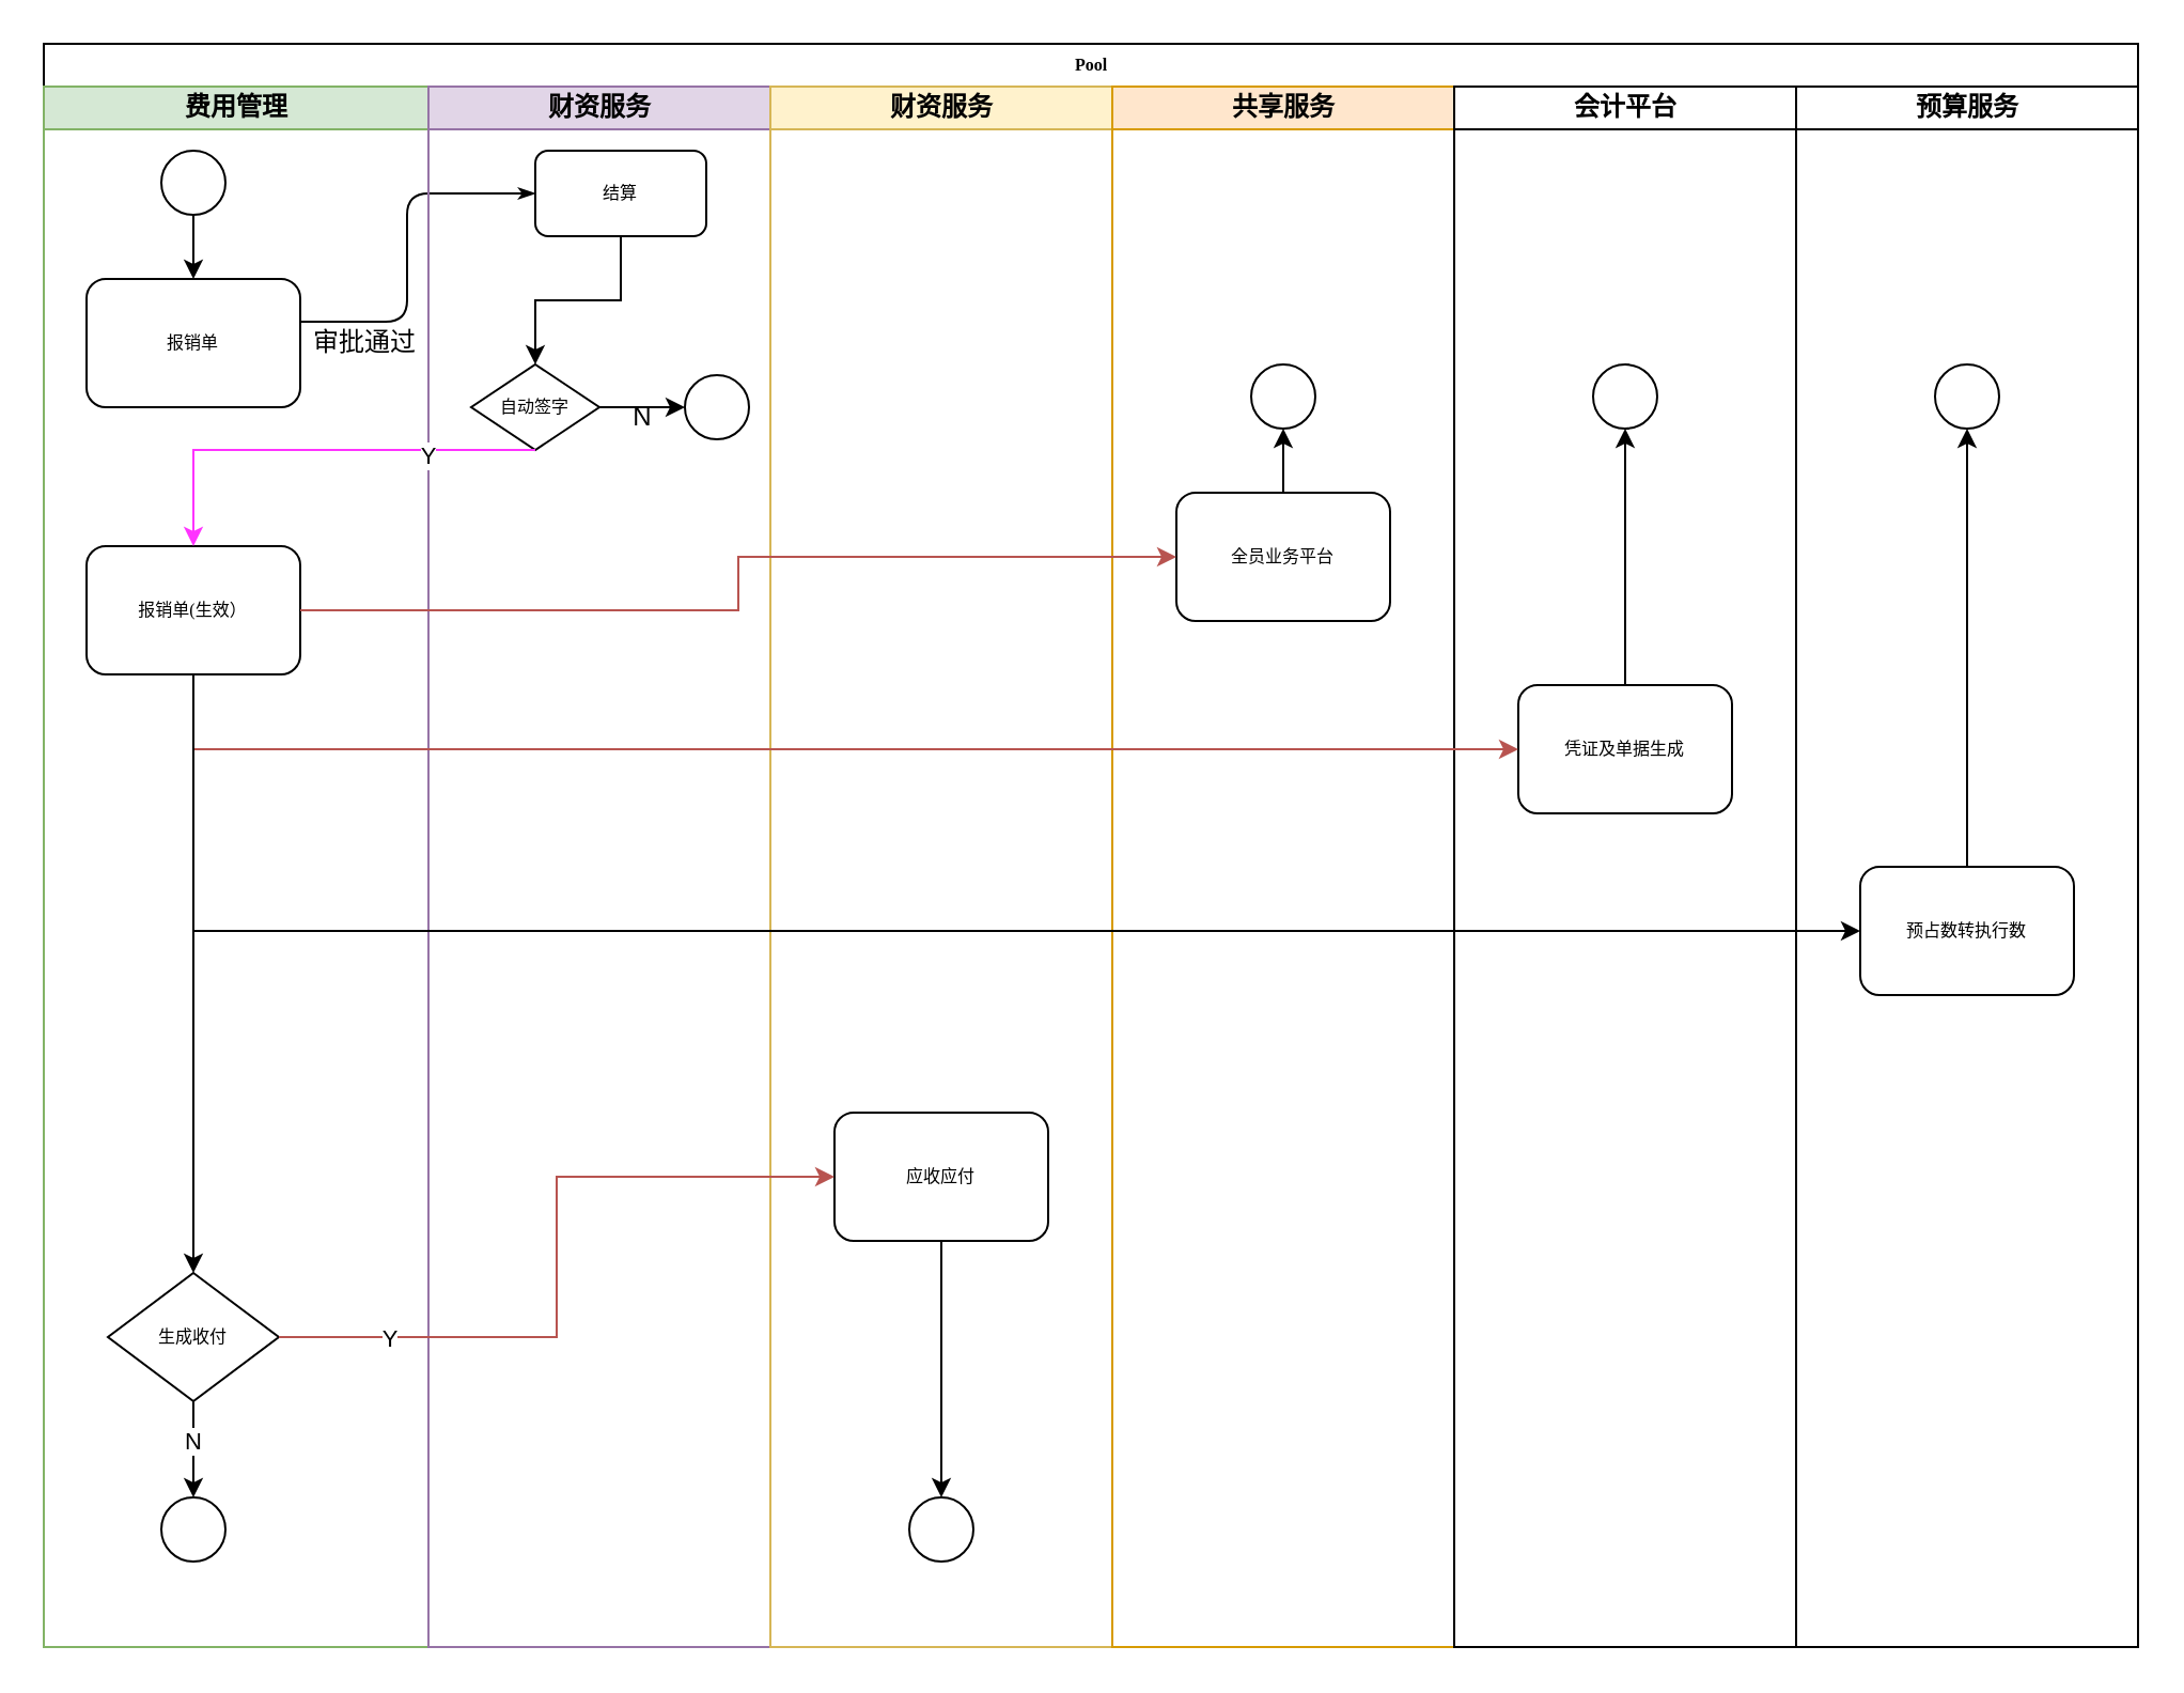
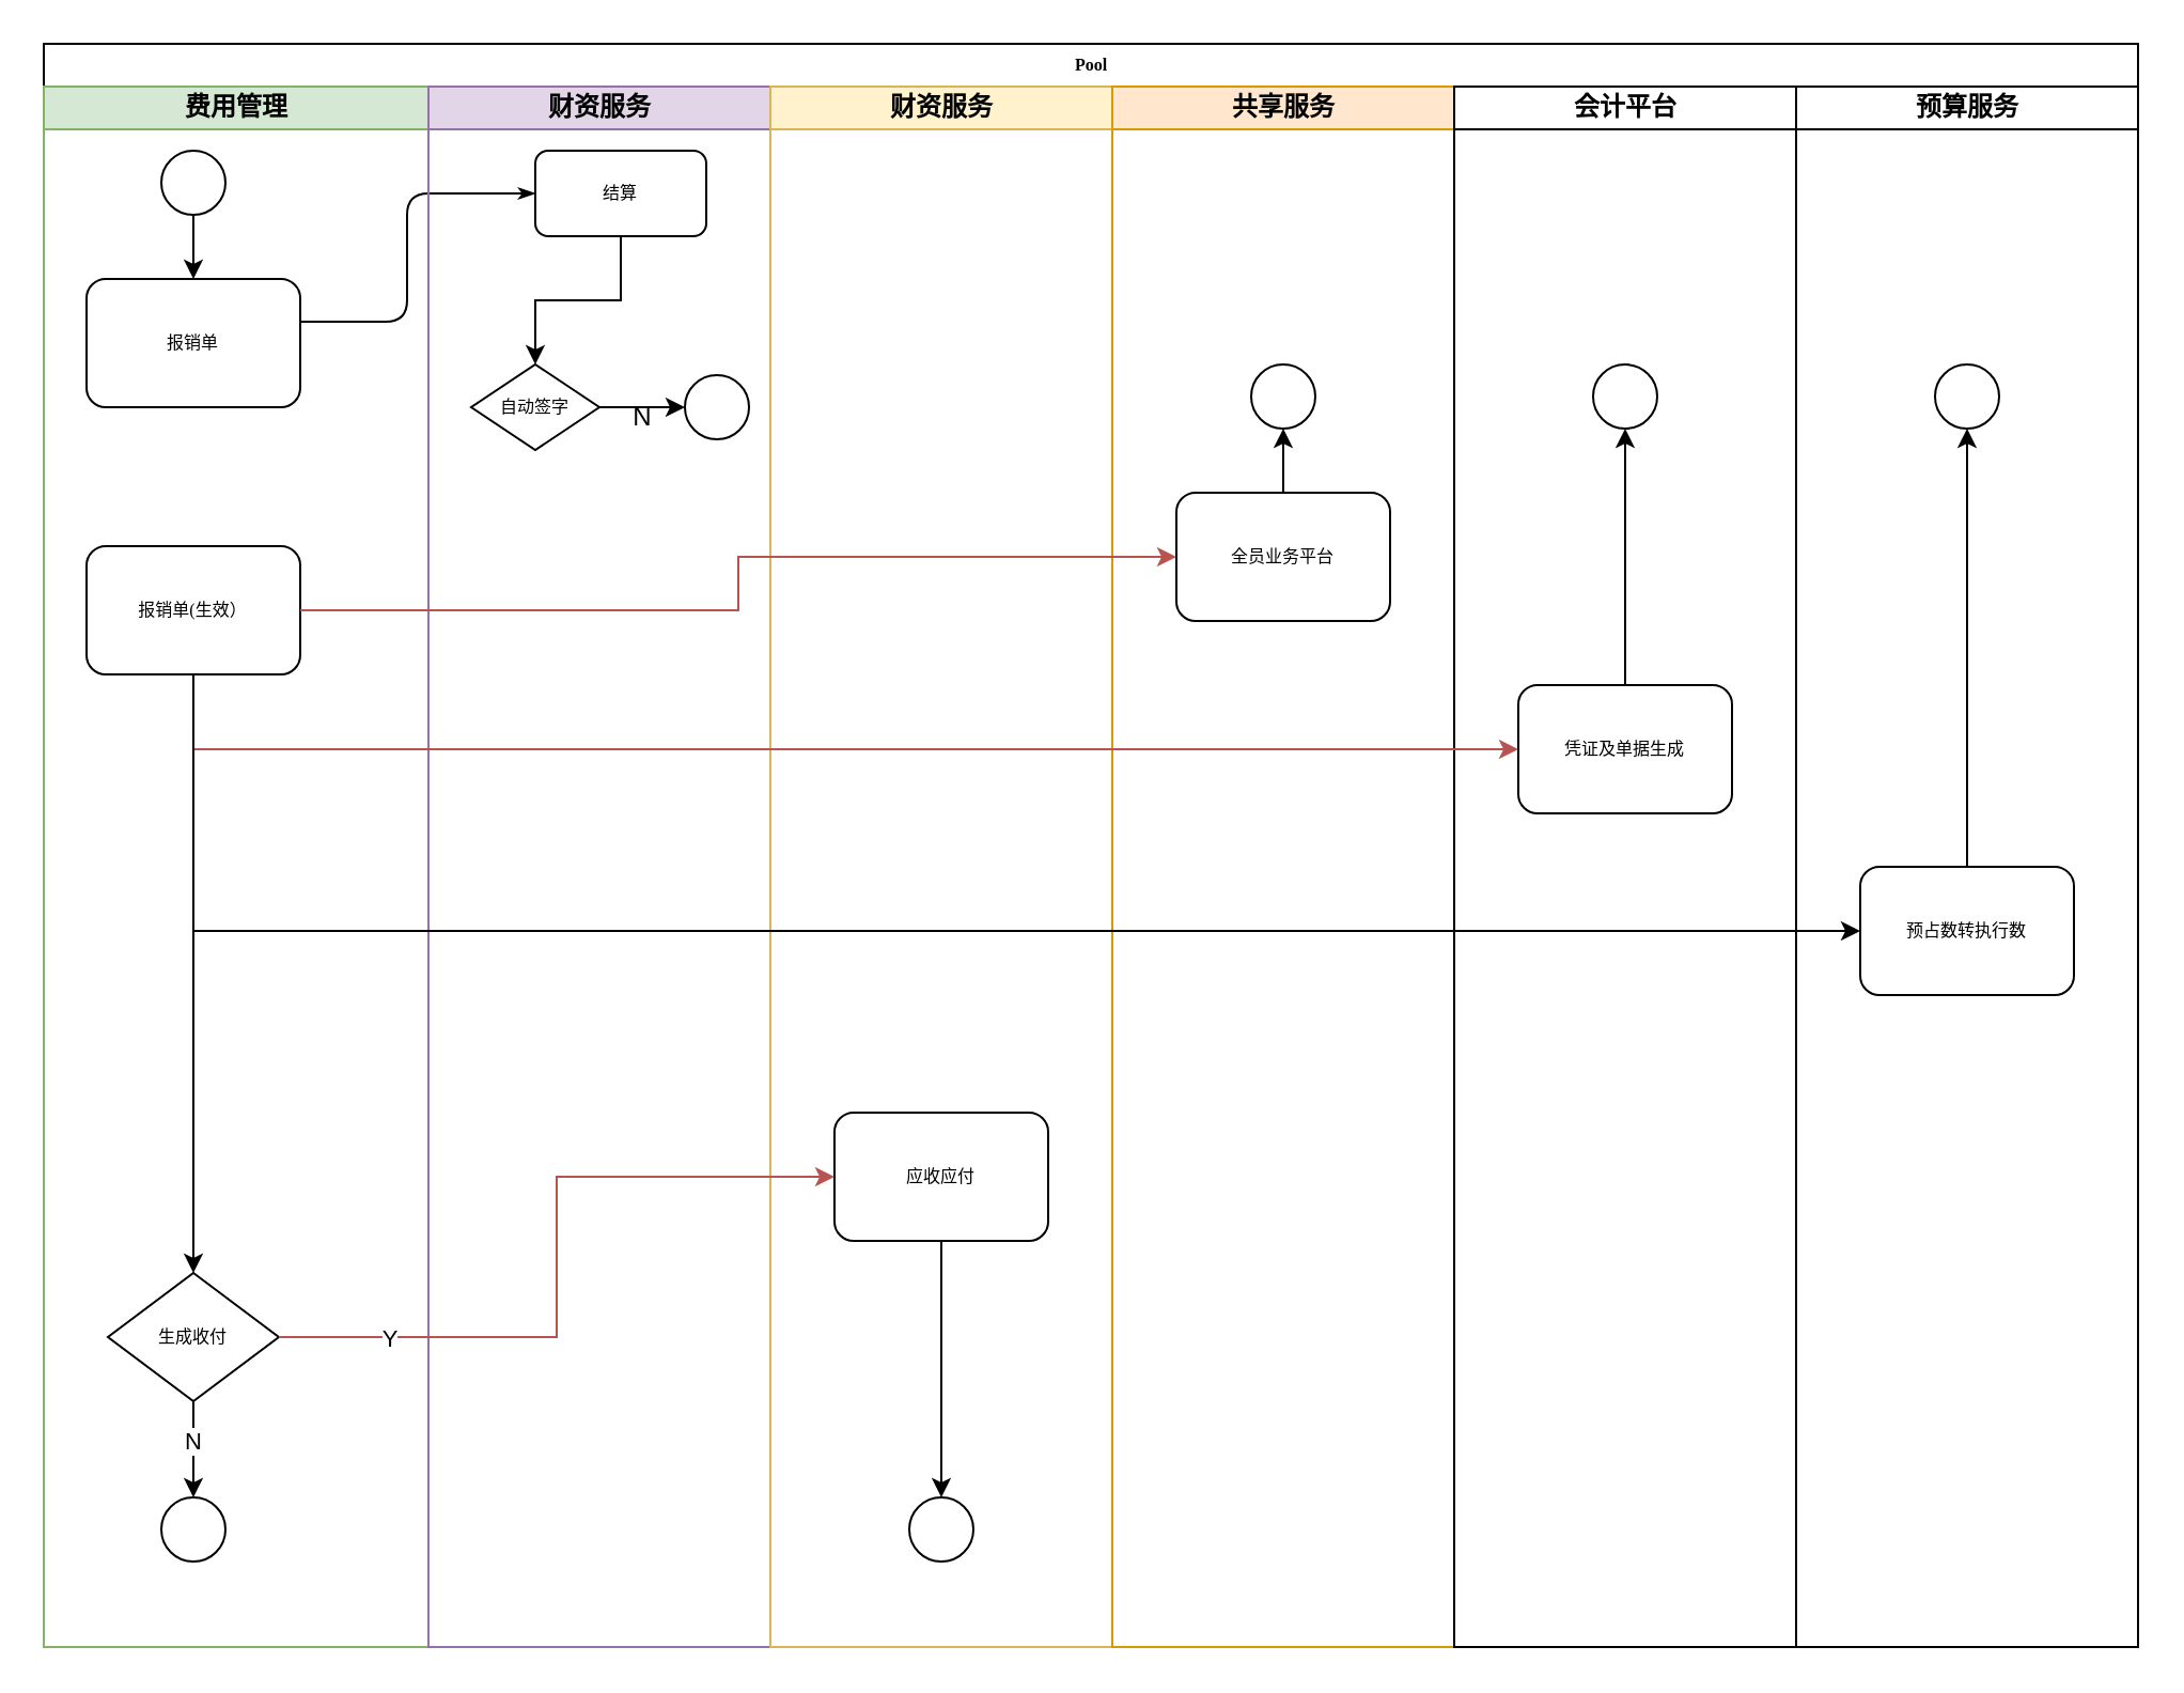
  <mxCell id="0" />
  <mxCell id="1" parent="0" />
  <mxCell id="2" value="Pool" style="swimlane;html=1;childLayout=stackLayout;startSize=20;rounded=0;shadow=0;labelBackgroundColor=none;strokeWidth=1;fontFamily=Verdana;fontSize=8;align=center;" parent="1" vertex="1"><mxGeometry x="20" y="20" width="980" height="750" as="geometry" /></mxCell>
  <mxCell id="3" value="费用管理" style="swimlane;html=1;startSize=20;fillColor=#d5e8d4;strokeColor=#82b366;" parent="2" vertex="1"><mxGeometry y="20" width="180" height="730" as="geometry" /></mxCell>
  <mxCell id="4" value="报销单" style="rounded=1;whiteSpace=wrap;html=1;shadow=0;labelBackgroundColor=none;strokeWidth=1;fontFamily=Verdana;fontSize=8;align=center;" parent="3" vertex="1"><mxGeometry x="20" y="90" width="100" height="60" as="geometry" /></mxCell>
  <mxCell id="5" style="edgeStyle=orthogonalEdgeStyle;rounded=0;orthogonalLoop=1;jettySize=auto;html=1;" edge="1" parent="3" source="6" target="12"><mxGeometry relative="1" as="geometry" /></mxCell>
  <mxCell id="6" value="报销单(生效）" style="rounded=1;whiteSpace=wrap;html=1;shadow=0;labelBackgroundColor=none;strokeWidth=1;fontFamily=Verdana;fontSize=8;align=center;" parent="3" vertex="1"><mxGeometry x="20" y="215" width="100" height="60" as="geometry" /></mxCell>
  <mxCell id="7" style="edgeStyle=orthogonalEdgeStyle;rounded=0;orthogonalLoop=1;jettySize=auto;html=1;" edge="1" parent="3" source="8" target="4"><mxGeometry relative="1" as="geometry" /></mxCell>
  <mxCell id="8" value="" style="ellipse;whiteSpace=wrap;html=1;aspect=fixed;" vertex="1" parent="3"><mxGeometry x="55" y="30" width="30" height="30" as="geometry" /></mxCell>
- <mxCell id="9" value="审批通过" style="text;html=1;align=center;verticalAlign=middle;resizable=0;points=[];autosize=1;" vertex="1" parent="3"><mxGeometry x="120" y="110" width="60" height="20" as="geometry" /></mxCell>
  <mxCell id="10" style="edgeStyle=orthogonalEdgeStyle;rounded=0;orthogonalLoop=1;jettySize=auto;html=1;" edge="1" parent="3" source="12" target="13"><mxGeometry relative="1" as="geometry"><Array as="points"><mxPoint x="70" y="600" /><mxPoint x="70" y="600" /></Array></mxGeometry></mxCell>
  <mxCell id="11" value="N" style="edgeLabel;html=1;align=center;verticalAlign=middle;resizable=0;points=[];" vertex="1" connectable="0" parent="10"><mxGeometry x="-0.2" y="-1" relative="1" as="geometry"><mxPoint as="offset" /></mxGeometry></mxCell>
  <mxCell id="12" value="生成收付" style="rhombus;whiteSpace=wrap;html=1;rounded=0;shadow=0;labelBackgroundColor=none;strokeWidth=1;fontFamily=Verdana;fontSize=8;align=center;" parent="3" vertex="1"><mxGeometry x="30" y="555" width="80" height="60" as="geometry" /></mxCell>
  <mxCell id="13" value="" style="ellipse;whiteSpace=wrap;html=1;aspect=fixed;" vertex="1" parent="3"><mxGeometry x="55" y="660" width="30" height="30" as="geometry" /></mxCell>
  <mxCell id="14" style="edgeStyle=orthogonalEdgeStyle;rounded=1;html=1;labelBackgroundColor=none;startArrow=none;startFill=0;startSize=5;endArrow=classicThin;endFill=1;endSize=5;jettySize=auto;orthogonalLoop=1;strokeWidth=1;fontFamily=Verdana;fontSize=8;entryX=0;entryY=0.5;entryDx=0;entryDy=0;" parent="2" source="4" target="17" edge="1"><mxGeometry relative="1" as="geometry"><Array as="points"><mxPoint x="170" y="130" /><mxPoint x="170" y="70" /></Array></mxGeometry></mxCell>
  <mxCell id="15" value="财资服务" style="swimlane;html=1;startSize=20;fillColor=#e1d5e7;strokeColor=#9673a6;" parent="2" vertex="1"><mxGeometry x="180" y="20" width="160" height="730" as="geometry" /></mxCell>
  <mxCell id="16" style="edgeStyle=orthogonalEdgeStyle;rounded=0;orthogonalLoop=1;jettySize=auto;html=1;entryX=0.5;entryY=0;entryDx=0;entryDy=0;" edge="1" parent="15" source="17" target="19"><mxGeometry relative="1" as="geometry" /></mxCell>
  <mxCell id="17" value="结算" style="rounded=1;whiteSpace=wrap;html=1;shadow=0;labelBackgroundColor=none;strokeWidth=1;fontFamily=Verdana;fontSize=8;align=center;" parent="15" vertex="1"><mxGeometry x="50" y="30" width="80" height="40" as="geometry" /></mxCell>
  <mxCell id="18" style="edgeStyle=orthogonalEdgeStyle;rounded=0;orthogonalLoop=1;jettySize=auto;html=1;" edge="1" parent="15" source="19" target="20"><mxGeometry relative="1" as="geometry"><Array as="points"><mxPoint x="90" y="150" /><mxPoint x="90" y="150" /></Array></mxGeometry></mxCell>
  <mxCell id="19" value="自动签字" style="rhombus;whiteSpace=wrap;html=1;rounded=0;shadow=0;labelBackgroundColor=none;strokeWidth=1;fontFamily=Verdana;fontSize=8;align=center;" vertex="1" parent="15"><mxGeometry x="20" y="130" width="60" height="40" as="geometry" /></mxCell>
  <mxCell id="20" value="" style="ellipse;whiteSpace=wrap;html=1;aspect=fixed;" vertex="1" parent="15"><mxGeometry x="120" y="135" width="30" height="30" as="geometry" /></mxCell>
  <mxCell id="21" value="N" style="text;html=1;align=center;verticalAlign=middle;resizable=0;points=[];autosize=1;" vertex="1" parent="15"><mxGeometry x="90" y="145" width="20" height="20" as="geometry" /></mxCell>
  <mxCell id="22" value="财资服务" style="swimlane;html=1;startSize=20;fillColor=#fff2cc;strokeColor=#d6b656;" parent="2" vertex="1"><mxGeometry x="340" y="20" width="160" height="730" as="geometry" /></mxCell>
  <mxCell id="23" style="edgeStyle=orthogonalEdgeStyle;rounded=0;orthogonalLoop=1;jettySize=auto;html=1;" edge="1" parent="22" source="24" target="25"><mxGeometry relative="1" as="geometry" /></mxCell>
  <mxCell id="24" value="应收应付" style="rounded=1;whiteSpace=wrap;html=1;shadow=0;labelBackgroundColor=none;strokeWidth=1;fontFamily=Verdana;fontSize=8;align=center;" parent="22" vertex="1"><mxGeometry x="30" y="480" width="100" height="60" as="geometry" /></mxCell>
  <mxCell id="25" value="" style="ellipse;whiteSpace=wrap;html=1;aspect=fixed;" vertex="1" parent="22"><mxGeometry x="65" y="660" width="30" height="30" as="geometry" /></mxCell>
  <mxCell id="26" value="共享服务" style="swimlane;html=1;startSize=20;fillColor=#ffe6cc;strokeColor=#d79b00;" parent="2" vertex="1"><mxGeometry x="500" y="20" width="160" height="730" as="geometry" /></mxCell>
  <mxCell id="27" style="edgeStyle=orthogonalEdgeStyle;rounded=0;orthogonalLoop=1;jettySize=auto;html=1;" edge="1" parent="26" source="28" target="29"><mxGeometry relative="1" as="geometry" /></mxCell>
  <mxCell id="28" value="全员业务平台" style="rounded=1;whiteSpace=wrap;html=1;shadow=0;labelBackgroundColor=none;strokeWidth=1;fontFamily=Verdana;fontSize=8;align=center;" parent="26" vertex="1"><mxGeometry x="30" y="190" width="100" height="60" as="geometry" /></mxCell>
  <mxCell id="29" value="" style="ellipse;whiteSpace=wrap;html=1;aspect=fixed;" vertex="1" parent="26"><mxGeometry x="65" y="130" width="30" height="30" as="geometry" /></mxCell>
  <mxCell id="30" value="会计平台" style="swimlane;html=1;startSize=20;" parent="2" vertex="1"><mxGeometry x="660" y="20" width="160" height="730" as="geometry" /></mxCell>
  <mxCell id="31" style="edgeStyle=orthogonalEdgeStyle;rounded=0;orthogonalLoop=1;jettySize=auto;html=1;entryX=0.5;entryY=1;entryDx=0;entryDy=0;" edge="1" parent="30" source="32" target="33"><mxGeometry relative="1" as="geometry" /></mxCell>
  <mxCell id="32" value="凭证及单据生成" style="rounded=1;whiteSpace=wrap;html=1;shadow=0;labelBackgroundColor=none;strokeWidth=1;fontFamily=Verdana;fontSize=8;align=center;" parent="30" vertex="1"><mxGeometry x="30" y="280" width="100" height="60" as="geometry" /></mxCell>
  <mxCell id="33" value="" style="ellipse;whiteSpace=wrap;html=1;aspect=fixed;" vertex="1" parent="30"><mxGeometry x="65" y="130" width="30" height="30" as="geometry" /></mxCell>
  <mxCell id="34" value="预算服务" style="swimlane;html=1;startSize=20;" parent="2" vertex="1"><mxGeometry x="820" y="20" width="160" height="730" as="geometry" /></mxCell>
  <mxCell id="35" style="edgeStyle=orthogonalEdgeStyle;rounded=0;orthogonalLoop=1;jettySize=auto;html=1;entryX=0.5;entryY=1;entryDx=0;entryDy=0;" edge="1" parent="34" source="36" target="37"><mxGeometry relative="1" as="geometry" /></mxCell>
  <mxCell id="36" value="预占数转执行数" style="rounded=1;whiteSpace=wrap;html=1;shadow=0;labelBackgroundColor=none;strokeWidth=1;fontFamily=Verdana;fontSize=8;align=center;" parent="34" vertex="1"><mxGeometry x="30" y="365" width="100" height="60" as="geometry" /></mxCell>
  <mxCell id="37" value="" style="ellipse;whiteSpace=wrap;html=1;aspect=fixed;" vertex="1" parent="34"><mxGeometry x="65" y="130" width="30" height="30" as="geometry" /></mxCell>
- <mxCell id="38" style="edgeStyle=orthogonalEdgeStyle;rounded=0;orthogonalLoop=1;jettySize=auto;html=1;entryX=0.5;entryY=0;entryDx=0;entryDy=0;fillColor=#dae8fc;strokeColor=#FF33FF;" edge="1" parent="2" source="19" target="6"><mxGeometry relative="1" as="geometry"><Array as="points"><mxPoint x="70" y="190" /></Array></mxGeometry></mxCell>
- <mxCell id="39" value="Y" style="edgeLabel;html=1;align=center;verticalAlign=middle;resizable=0;points=[];" vertex="1" connectable="0" parent="38"><mxGeometry x="-0.501" y="2" relative="1" as="geometry"><mxPoint as="offset" /></mxGeometry></mxCell>
  <mxCell id="40" style="edgeStyle=orthogonalEdgeStyle;rounded=0;orthogonalLoop=1;jettySize=auto;html=1;entryX=0;entryY=0.5;entryDx=0;entryDy=0;fillColor=#f8cecc;strokeColor=#b85450;" edge="1" parent="2" source="6" target="28"><mxGeometry relative="1" as="geometry" /></mxCell>
  <mxCell id="41" style="edgeStyle=orthogonalEdgeStyle;rounded=0;orthogonalLoop=1;jettySize=auto;html=1;entryX=0;entryY=0.5;entryDx=0;entryDy=0;fillColor=#f8cecc;strokeColor=#b85450;" edge="1" parent="2" source="6" target="32"><mxGeometry relative="1" as="geometry"><mxPoint x="70" y="340" as="targetPoint" /><Array as="points"><mxPoint x="70" y="330" /></Array></mxGeometry></mxCell>
  <mxCell id="42" style="edgeStyle=orthogonalEdgeStyle;rounded=0;orthogonalLoop=1;jettySize=auto;html=1;entryX=0;entryY=0.5;entryDx=0;entryDy=0;" edge="1" parent="2" source="6" target="36"><mxGeometry relative="1" as="geometry"><Array as="points"><mxPoint x="70" y="415" /></Array></mxGeometry></mxCell>
  <mxCell id="43" style="edgeStyle=orthogonalEdgeStyle;rounded=0;orthogonalLoop=1;jettySize=auto;html=1;entryX=0;entryY=0.5;entryDx=0;entryDy=0;fillColor=#f8cecc;strokeColor=#b85450;" edge="1" parent="2" source="12" target="24"><mxGeometry relative="1" as="geometry" /></mxCell>
  <mxCell id="44" value="Y" style="edgeLabel;html=1;align=center;verticalAlign=middle;resizable=0;points=[];" vertex="1" connectable="0" parent="43"><mxGeometry x="-0.695" relative="1" as="geometry"><mxPoint as="offset" /></mxGeometry></mxCell>
